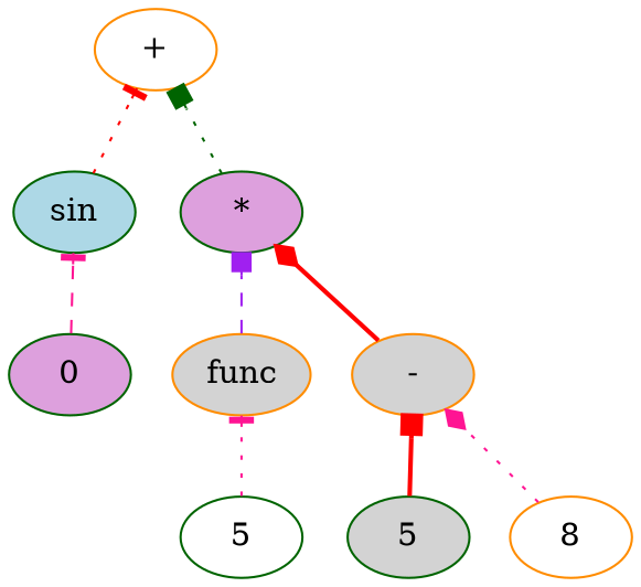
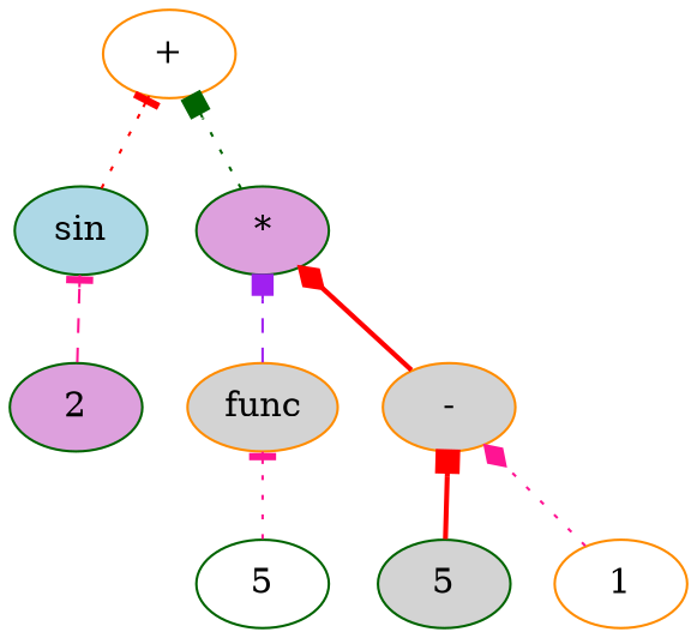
  digraph {
    rankdir=BT
    node [color=darkgreen fillcolor=white style=filled]
    edge [arrowhead=tee color=deeppink style=dotted]
-   n1 [fillcolor=plum label=0]
+   n1 [fillcolor=plum label=2]
    n2 [fillcolor=lightblue label=sin]
    n3 [color=darkorange label="+"]
    n4 [label=5]
    n5 [color=darkorange fillcolor=lightgrey label=func]
    n6 [fillcolor=plum label="*"]
    n7 [fillcolor=lightgrey label=5]
    n8 [color=darkorange fillcolor=lightgrey label="-"]
-   n9 [color=darkorange label=8]
+   n9 [color=darkorange label=1]
    n1 -> n2 [style=dashed]
    n2 -> n3 [color=red]
    n4 -> n5
    n5 -> n6 [arrowhead=box color=purple style=dashed]
    n6 -> n3 [arrowhead=box color=darkgreen]
    n7 -> n8 [arrowhead=box color=red style=bold]
    n8 -> n6 [arrowhead=diamond color=red style=bold]
    n9 -> n8 [arrowhead=diamond]
  }
